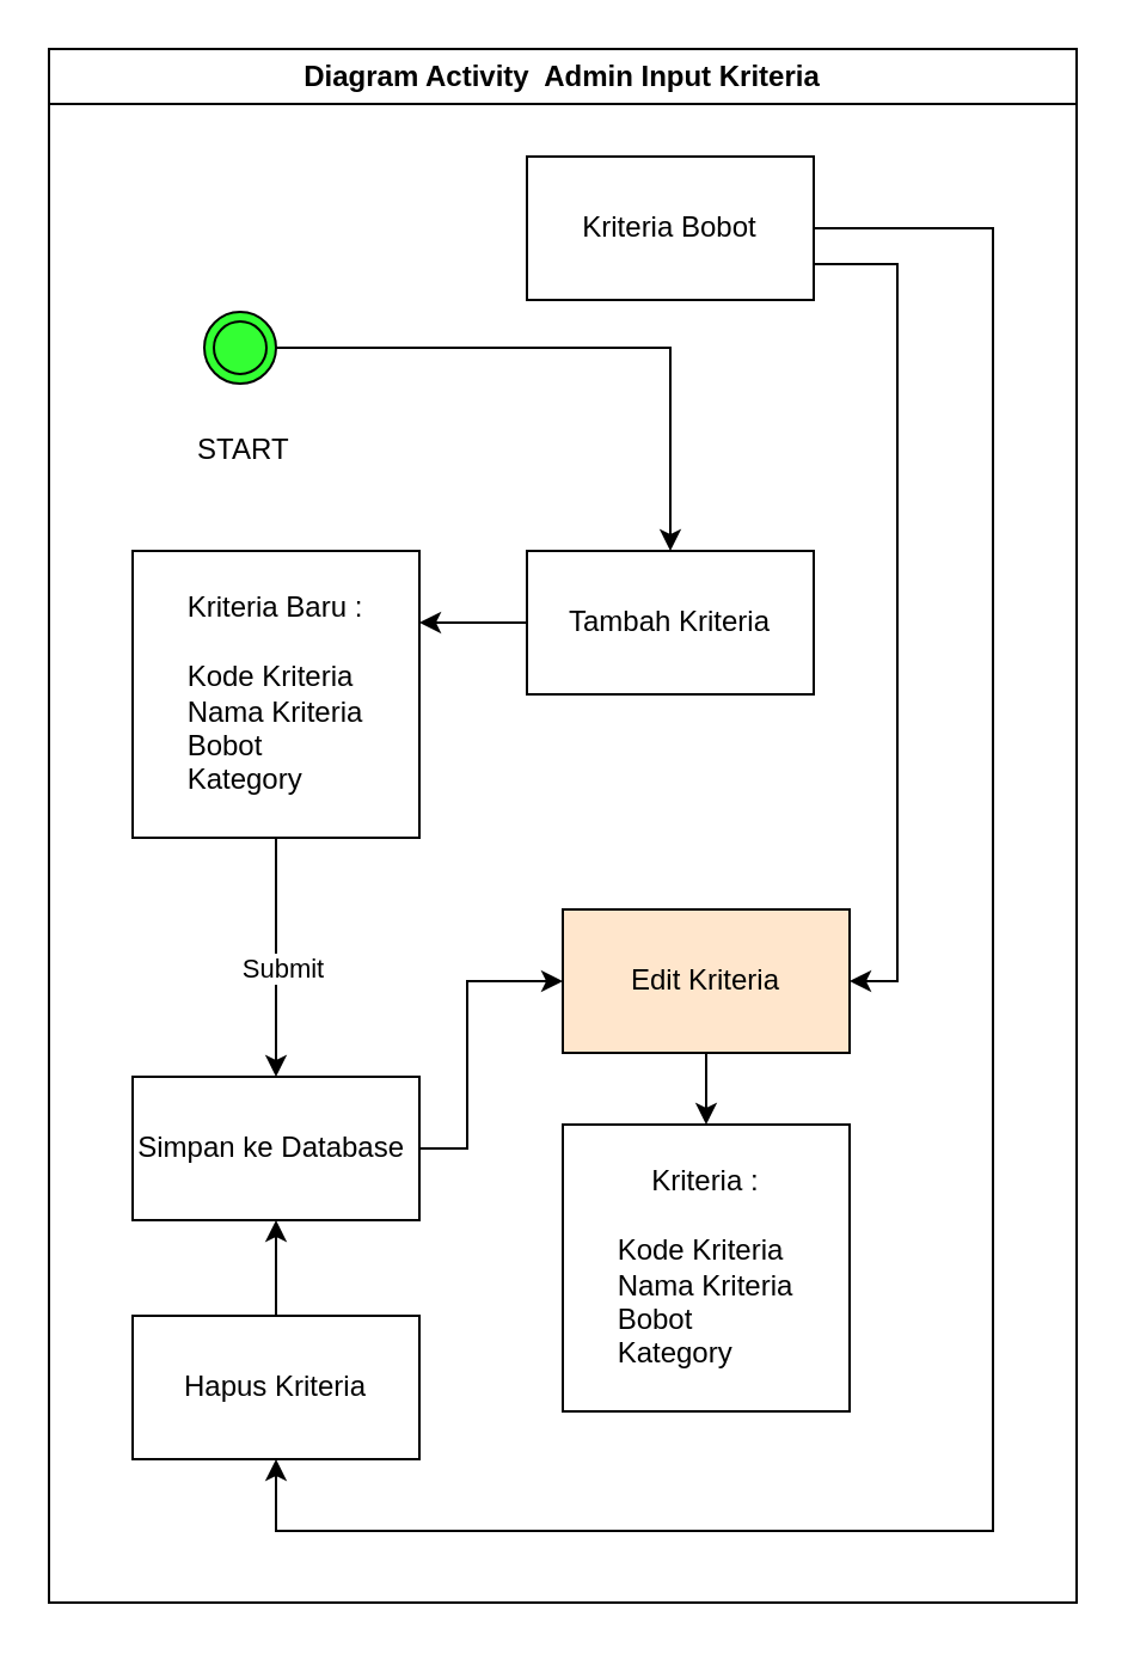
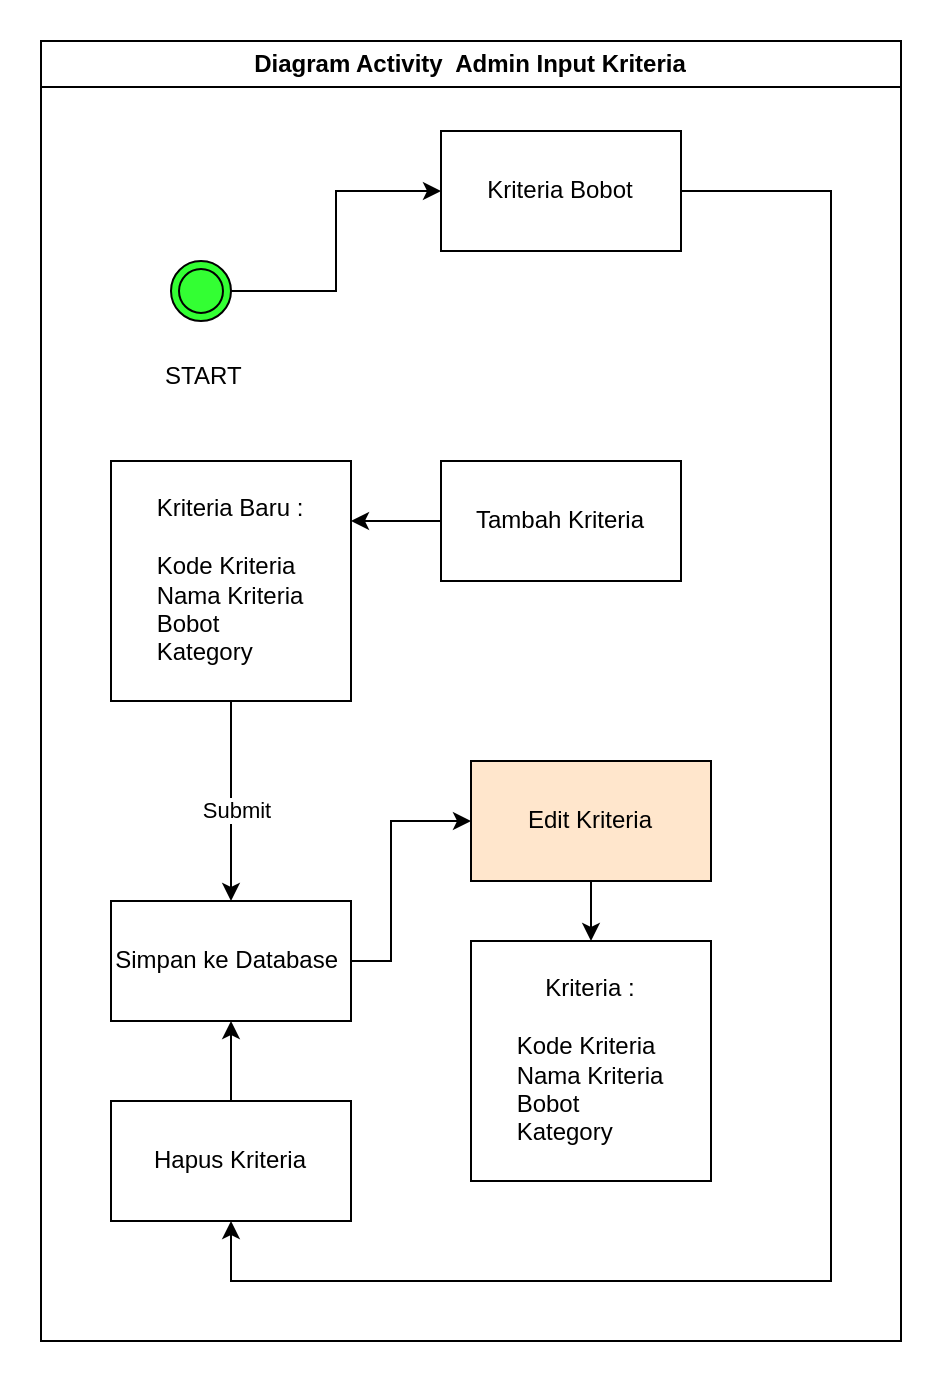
  <mxCell id="0" />
  <mxCell id="1" parent="0" />
- <mxCell id="2" style="edgeStyle=orthogonalEdgeStyle;rounded=0;orthogonalLoop=1;jettySize=auto;html=1;" parent="1" source="3" target="6" edge="1"><mxGeometry relative="1" as="geometry" /></mxCell>
+ <mxCell id="2" style="edgeStyle=orthogonalEdgeStyle;rounded=0;orthogonalLoop=1;jettySize=auto;html=1;entryX=0;entryY=0.5;entryDx=0;entryDy=0;" parent="1" source="3" target="14" edge="1"><mxGeometry relative="1" as="geometry" /></mxCell>
  <mxCell id="3" value="&lt;span style=&quot;white-space: pre;&quot;&gt;&#09;&lt;span style=&quot;white-space: pre;&quot;&gt;&#09;&lt;/span&gt;&lt;/span&gt;&lt;div&gt;&lt;br&gt;&lt;/div&gt;&lt;div&gt;&lt;br&gt;&lt;/div&gt;&lt;div&gt;&lt;br&gt;&lt;/div&gt;&lt;div&gt;&lt;br&gt;&lt;/div&gt;&lt;div&gt;&lt;br&gt;&lt;/div&gt;&lt;div&gt;&amp;nbsp;START&lt;/div&gt;" style="ellipse;shape=doubleEllipse;whiteSpace=wrap;html=1;aspect=fixed;fillColor=light-dark(#33FF33,var(--ge-dark-color, #121212));" parent="1" vertex="1"><mxGeometry x="85" y="130" width="30" height="30" as="geometry" /></mxCell>
  <mxCell id="4" value="Diagram Activity&amp;nbsp; Admin Input Kriteria" style="swimlane;whiteSpace=wrap;html=1;" parent="1" vertex="1"><mxGeometry x="20" y="20" width="430" height="650" as="geometry" /></mxCell>
  <mxCell id="5" style="edgeStyle=orthogonalEdgeStyle;rounded=0;orthogonalLoop=1;jettySize=auto;html=1;entryX=1;entryY=0.25;entryDx=0;entryDy=0;" parent="4" source="6" target="9" edge="1"><mxGeometry relative="1" as="geometry" /></mxCell>
  <mxCell id="6" value="Tambah Kriteria" style="rounded=0;whiteSpace=wrap;html=1;" parent="4" vertex="1"><mxGeometry x="200" y="210" width="120" height="60" as="geometry" /></mxCell>
  <mxCell id="7" style="edgeStyle=orthogonalEdgeStyle;rounded=0;orthogonalLoop=1;jettySize=auto;html=1;entryX=0.5;entryY=0;entryDx=0;entryDy=0;" parent="4" source="9" target="11" edge="1"><mxGeometry relative="1" as="geometry"><mxPoint x="95" y="400" as="targetPoint" /></mxGeometry></mxCell>
  <mxCell id="8" value="Submit" style="edgeLabel;html=1;align=center;verticalAlign=middle;resizable=0;points=[];" parent="7" vertex="1" connectable="0"><mxGeometry x="0.079" y="2" relative="1" as="geometry"><mxPoint as="offset" /></mxGeometry></mxCell>
  <mxCell id="9" value="&lt;span style=&quot;text-align: left;&quot;&gt;Kriteria Baru :&lt;/span&gt;&lt;div style=&quot;text-align: left;&quot;&gt;&lt;br&gt;&lt;/div&gt;&lt;span style=&quot;color: light-dark(rgb(0, 0, 0), rgb(255, 255, 255)); background-color: transparent;&quot;&gt;&lt;div style=&quot;text-align: left;&quot;&gt;&lt;span style=&quot;background-color: transparent; color: light-dark(rgb(0, 0, 0), rgb(255, 255, 255));&quot;&gt;Kode Kriteria&lt;/span&gt;&lt;/div&gt;&lt;/span&gt;&lt;span style=&quot;color: light-dark(rgb(0, 0, 0), rgb(255, 255, 255)); background-color: transparent;&quot;&gt;&lt;div style=&quot;text-align: left;&quot;&gt;&lt;span style=&quot;background-color: transparent; color: light-dark(rgb(0, 0, 0), rgb(255, 255, 255));&quot;&gt;Nama Kriteria&lt;/span&gt;&lt;/div&gt;&lt;/span&gt;&lt;span style=&quot;color: light-dark(rgb(0, 0, 0), rgb(255, 255, 255)); background-color: transparent;&quot;&gt;&lt;div style=&quot;text-align: left;&quot;&gt;&lt;span style=&quot;background-color: transparent; color: light-dark(rgb(0, 0, 0), rgb(255, 255, 255));&quot;&gt;Bobot&lt;/span&gt;&lt;/div&gt;&lt;/span&gt;&lt;div style=&quot;text-align: left;&quot;&gt;&lt;span style=&quot;background-color: transparent; color: light-dark(rgb(0, 0, 0), rgb(255, 255, 255));&quot;&gt;Kategory&lt;/span&gt;&lt;/div&gt;" style="rounded=0;whiteSpace=wrap;html=1;" parent="4" vertex="1"><mxGeometry x="35" y="210" width="120" height="120" as="geometry" /></mxCell>
  <mxCell id="10" style="edgeStyle=orthogonalEdgeStyle;rounded=0;orthogonalLoop=1;jettySize=auto;html=1;entryX=0;entryY=0.5;entryDx=0;entryDy=0;" parent="4" source="11" target="16" edge="1"><mxGeometry relative="1" as="geometry"><Array as="points"><mxPoint x="175" y="460" /><mxPoint x="175" y="390" /></Array></mxGeometry></mxCell>
  <mxCell id="11" value="Simpan ke Database&amp;nbsp;" style="rounded=0;whiteSpace=wrap;html=1;" parent="4" vertex="1"><mxGeometry x="35" y="430" width="120" height="60" as="geometry" /></mxCell>
- <mxCell id="12" style="edgeStyle=orthogonalEdgeStyle;rounded=0;orthogonalLoop=1;jettySize=auto;html=1;entryX=1;entryY=0.5;entryDx=0;entryDy=0;" parent="4" source="14" target="16" edge="1"><mxGeometry relative="1" as="geometry"><Array as="points"><mxPoint x="355" y="90" /><mxPoint x="355" y="390" /></Array></mxGeometry></mxCell>
  <mxCell id="13" style="edgeStyle=orthogonalEdgeStyle;rounded=0;orthogonalLoop=1;jettySize=auto;html=1;entryX=0.5;entryY=1;entryDx=0;entryDy=0;" parent="4" source="14" target="19" edge="1"><mxGeometry relative="1" as="geometry"><Array as="points"><mxPoint x="395" y="75" /><mxPoint x="395" y="620" /><mxPoint x="95" y="620" /></Array></mxGeometry></mxCell>
  <mxCell id="14" value="Kriteria Bobot" style="rounded=0;whiteSpace=wrap;html=1;" parent="4" vertex="1"><mxGeometry x="200" y="45" width="120" height="60" as="geometry" /></mxCell>
  <mxCell id="15" style="edgeStyle=orthogonalEdgeStyle;rounded=0;orthogonalLoop=1;jettySize=auto;html=1;" parent="4" source="16" target="17" edge="1"><mxGeometry relative="1" as="geometry" /></mxCell>
  <mxCell id="16" value="Edit Kriteria" style="rounded=0;whiteSpace=wrap;html=1;fillColor=#ffe6cc;" parent="4" vertex="1"><mxGeometry x="215" y="360" width="120" height="60" as="geometry" /></mxCell>
  <mxCell id="17" value="&lt;span style=&quot;text-align: left;&quot;&gt;Kriteria :&lt;/span&gt;&lt;div style=&quot;text-align: left;&quot;&gt;&lt;br&gt;&lt;/div&gt;&lt;span style=&quot;color: light-dark(rgb(0, 0, 0), rgb(255, 255, 255)); background-color: transparent;&quot;&gt;&lt;div style=&quot;text-align: left;&quot;&gt;&lt;span style=&quot;background-color: transparent; color: light-dark(rgb(0, 0, 0), rgb(255, 255, 255));&quot;&gt;Kode Kriteria&lt;/span&gt;&lt;/div&gt;&lt;/span&gt;&lt;span style=&quot;color: light-dark(rgb(0, 0, 0), rgb(255, 255, 255)); background-color: transparent;&quot;&gt;&lt;div style=&quot;text-align: left;&quot;&gt;&lt;span style=&quot;background-color: transparent; color: light-dark(rgb(0, 0, 0), rgb(255, 255, 255));&quot;&gt;Nama Kriteria&lt;/span&gt;&lt;/div&gt;&lt;/span&gt;&lt;span style=&quot;color: light-dark(rgb(0, 0, 0), rgb(255, 255, 255)); background-color: transparent;&quot;&gt;&lt;div style=&quot;text-align: left;&quot;&gt;&lt;span style=&quot;background-color: transparent; color: light-dark(rgb(0, 0, 0), rgb(255, 255, 255));&quot;&gt;Bobot&lt;/span&gt;&lt;/div&gt;&lt;/span&gt;&lt;div style=&quot;text-align: left;&quot;&gt;&lt;span style=&quot;background-color: transparent; color: light-dark(rgb(0, 0, 0), rgb(255, 255, 255));&quot;&gt;Kategory&lt;/span&gt;&lt;/div&gt;" style="rounded=0;whiteSpace=wrap;html=1;" parent="4" vertex="1"><mxGeometry x="215" y="450" width="120" height="120" as="geometry" /></mxCell>
  <mxCell id="18" style="edgeStyle=orthogonalEdgeStyle;rounded=0;orthogonalLoop=1;jettySize=auto;html=1;entryX=0.5;entryY=1;entryDx=0;entryDy=0;" parent="4" source="19" target="11" edge="1"><mxGeometry relative="1" as="geometry" /></mxCell>
  <mxCell id="19" value="Hapus Kriteria" style="rounded=0;whiteSpace=wrap;html=1;" parent="4" vertex="1"><mxGeometry x="35" y="530" width="120" height="60" as="geometry" /></mxCell>
